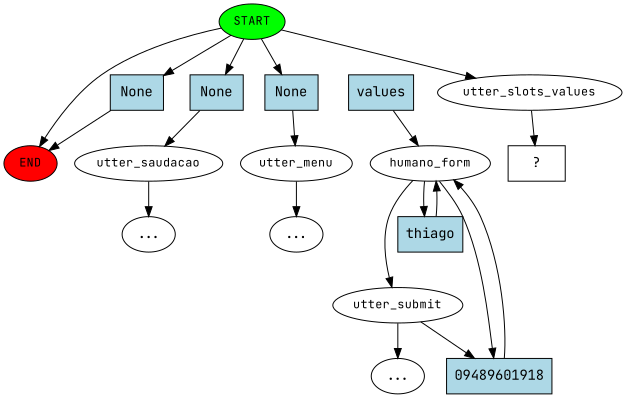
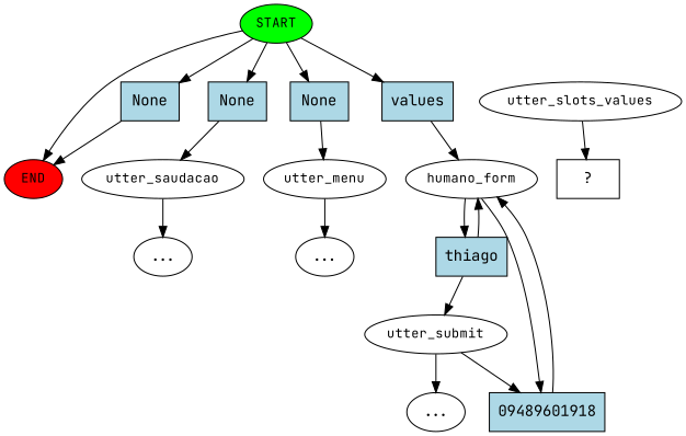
  digraph {
    fontname="JetBrains Mono"
    node [fontname="JetBrains Mono"]
    edge [fontname="JetBrains Mono"]
    n1 [fillcolor=green fontsize=12 label=START style=filled]
    n2 [fillcolor=red fontsize=12 label=END style=filled]
    n3 [fillcolor=lightblue label=None shape=rect style=filled]
    n4 [fillcolor=lightblue label=None shape=rect style=filled]
    n5 [fillcolor=lightblue label=None shape=rect style=filled]
    n6 [fillcolor=lightblue label=values shape=rect style=filled]
    n7 [fontsize=12 label=utter_saudacao]
    n8 [fontsize=12 label=utter_menu]
    n9 [fontsize=12 label=humano_form]
    n10 [label="..."]
    n11 [label="..."]
    n12 [fontsize=12 label=utter_submit]
    n13 [fillcolor=lightblue label=thiago shape=rect style=filled]
    n14 [fillcolor=lightblue label=09489601918 shape=rect style=filled]
    n15 [label="..."]
    n16 [fontsize=12 label=utter_slots_values]
    n17 [label="  ?  " shape=rect]
    n1 -> n2
    n1 -> n3
    n1 -> n4
    n1 -> n5
-   n1 -> n16
+   n1 -> n6
    n3 -> n7
    n4 -> n8
    n5 -> n2
    n6 -> n9
    n7 -> n10
    n8 -> n11
-   n9 -> n12
+   n13 -> n12
    n9 -> n13
    n9 -> n14
    n12 -> n14
    n12 -> n15
    n13 -> n9
    n14 -> n9
    n16 -> n17
  }
